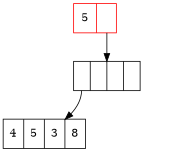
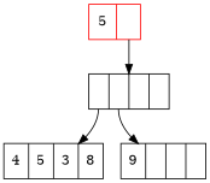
  digraph {
    node [shape=record]
    edge [tailport=f0]
    n1 [color=red label="5 | <f0>"]
    n2 [label="<f0> | <f1> | | "]
    n3 [label="4 | 5 | 3 | 8"]
+   n4 [label="9 | | | "]
    n1 -> n2
    n2 -> n3
+   n2 -> n4 [tailport=f1]
  }
